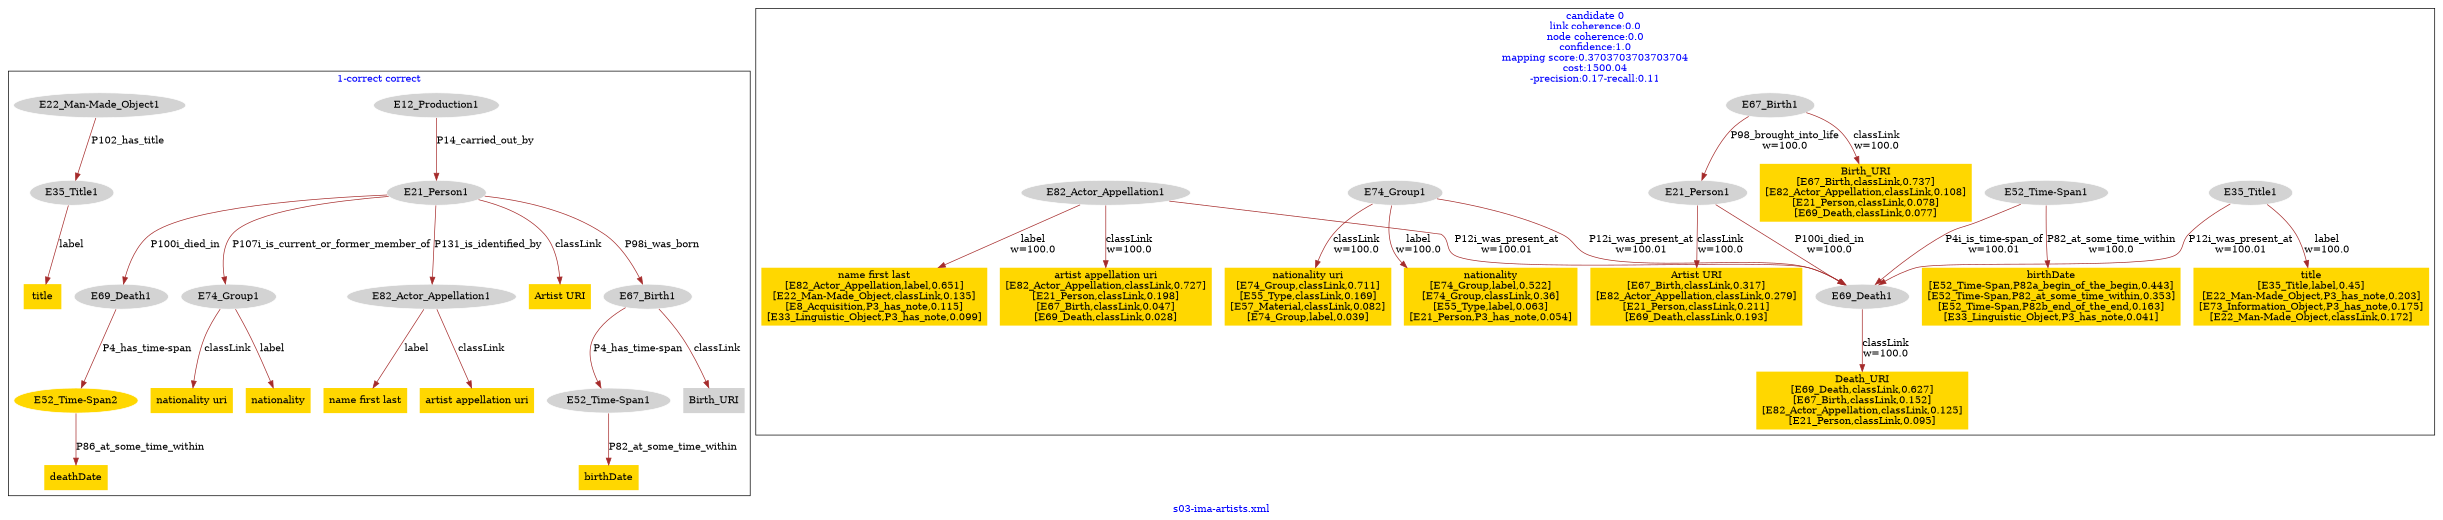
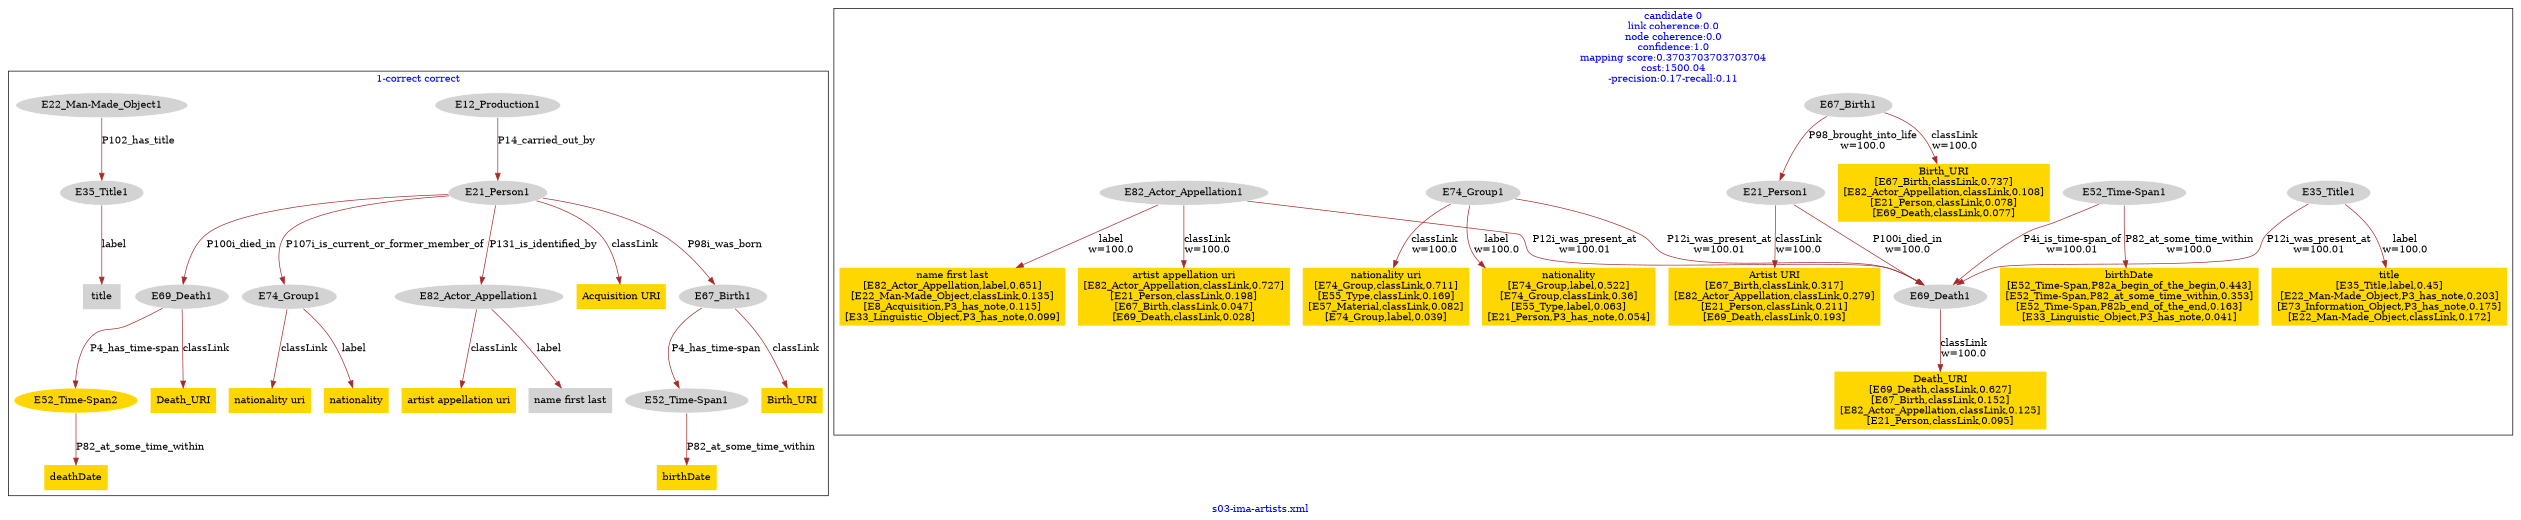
  digraph {
    fontcolor=blue
    label="s03-ima-artists.xml"
    remincross=true
    node [fillcolor=gold style=filled shape=plaintext]
    edge [color=brown fontcolor=black]
    n1 [color=white fillcolor=lightgray label=E12_Production1 shape=""]
    n2 [color=white fillcolor=lightgray label=E21_Person1 shape=""]
    n3 [color=white fillcolor=lightgray label=E67_Birth1 shape=""]
    n4 [color=white fillcolor=lightgray label=E69_Death1 shape=""]
    n5 [color=white fillcolor=lightgray label=E74_Group1 shape=""]
    n6 [color=white fillcolor=lightgray label=E82_Actor_Appellation1 shape=""]
    n7 [color=white fillcolor=lightgray label="E22_Man-Made_Object1" shape=""]
    n8 [color=white fillcolor=lightgray label=E35_Title1 shape=""]
    n9 [color=white fillcolor=lightgray label="E52_Time-Span1" shape=""]
    n10 [color=white label="E52_Time-Span2" shape=""]
    n11 [label="nationality uri"]
    n12 [label=nationality]
-   n13 [fillcolor=lightgray label=Birth_URI]
-   n14 [label=title]
+   n13 [label=Birth_URI]
+   n14 [fillcolor=lightgray label=title]
    n15 [label=birthDate]
-   n16 [label="Artist URI"]
+   n16 [label="Acquisition URI"]
+   n17 [label=Death_URI]
    n18 [label="artist appellation uri"]
-   n19 [label="name first last"]
+   n19 [fillcolor=lightgray label="name first last"]
    n20 [label=deathDate]
    n21 [color=white fillcolor=lightgray label=E21_Person1 shape=""]
    n22 [label="Artist URI\n[E67_Birth,classLink,0.317]\n[E82_Actor_Appellation,classLink,0.279]\n[E21_Person,classLink,0.211]\n[E69_Death,classLink,0.193]"]
    n23 [color=white fillcolor=lightgray label=E35_Title1 shape=""]
    n24 [label="title\n[E35_Title,label,0.45]\n[E22_Man-Made_Object,P3_has_note,0.203]\n[E73_Information_Object,P3_has_note,0.175]\n[E22_Man-Made_Object,classLink,0.172]"]
    n25 [color=white fillcolor=lightgray label="E52_Time-Span1" shape=""]
    n26 [label="birthDate\n[E52_Time-Span,P82a_begin_of_the_begin,0.443]\n[E52_Time-Span,P82_at_some_time_within,0.353]\n[E52_Time-Span,P82b_end_of_the_end,0.163]\n[E33_Linguistic_Object,P3_has_note,0.041]"]
    n27 [color=white fillcolor=lightgray label=E67_Birth1 shape=""]
    n28 [label="Birth_URI\n[E67_Birth,classLink,0.737]\n[E82_Actor_Appellation,classLink,0.108]\n[E21_Person,classLink,0.078]\n[E69_Death,classLink,0.077]"]
    n29 [color=white fillcolor=lightgray label=E69_Death1 shape=""]
    n30 [label="Death_URI\n[E69_Death,classLink,0.627]\n[E67_Birth,classLink,0.152]\n[E82_Actor_Appellation,classLink,0.125]\n[E21_Person,classLink,0.095]"]
    n31 [color=white fillcolor=lightgray label=E74_Group1 shape=""]
    n32 [label="nationality uri\n[E74_Group,classLink,0.711]\n[E55_Type,classLink,0.169]\n[E57_Material,classLink,0.082]\n[E74_Group,label,0.039]"]
    n33 [label="nationality\n[E74_Group,label,0.522]\n[E74_Group,classLink,0.36]\n[E55_Type,label,0.063]\n[E21_Person,P3_has_note,0.054]"]
    n34 [color=white fillcolor=lightgray label=E82_Actor_Appellation1 shape=""]
    n35 [label="artist appellation uri\n[E82_Actor_Appellation,classLink,0.727]\n[E21_Person,classLink,0.198]\n[E67_Birth,classLink,0.047]\n[E69_Death,classLink,0.028]"]
    n36 [label="name first last\n[E82_Actor_Appellation,label,0.651]\n[E22_Man-Made_Object,classLink,0.135]\n[E8_Acquisition,P3_has_note,0.115]\n[E33_Linguistic_Object,P3_has_note,0.099]"]
    subgraph cluster_1 {
      label="1-correct correct"
      n1
      n2
      n3
      n4
      n5
      n6
      n7
      n8
      n9
      n10
      n11
      n12
      n13
      n14
      n15
      n16
+     n17
      n18
      n19
      n20
    }
    subgraph cluster_2 {
      label="candidate 0\nlink coherence:0.0\nnode coherence:0.0\nconfidence:1.0\nmapping score:0.3703703703703704\ncost:1500.04\n-precision:0.17-recall:0.11"
      n21
      n22
      n23
      n24
      n25
      n26
      n27
      n28
      n29
      n30
      n31
      n32
      n33
      n34
      n35
      n36
    }
    n1 -> n2 [label=P14_carried_out_by]
    n2 -> n3 [label=P98i_was_born]
    n2 -> n4 [label=P100i_died_in]
    n2 -> n5 [label=P107i_is_current_or_former_member_of]
    n2 -> n6 [label=P131_is_identified_by]
    n2 -> n16 [label=classLink]
    n3 -> n9 [label="P4_has_time-span"]
    n3 -> n13 [label=classLink]
    n4 -> n10 [label="P4_has_time-span"]
+   n4 -> n17 [label=classLink]
    n5 -> n11 [label=classLink]
    n5 -> n12 [label=label]
    n6 -> n18 [label=classLink]
    n6 -> n19 [label=label]
    n7 -> n8 [label=P102_has_title]
    n8 -> n14 [label=label]
    n9 -> n15 [label=P82_at_some_time_within]
-   n10 -> n20 [label=P86_at_some_time_within]
+   n10 -> n20 [label=P82_at_some_time_within]
    n21 -> n22 [label="classLink\nw=100.0"]
    n21 -> n29 [label="P100i_died_in\nw=100.0"]
    n23 -> n24 [label="label\nw=100.0"]
    n23 -> n29 [label="P12i_was_present_at\nw=100.01"]
    n25 -> n26 [label="P82_at_some_time_within\nw=100.0"]
    n25 -> n29 [label="P4i_is_time-span_of\nw=100.01"]
    n27 -> n21 [label="P98_brought_into_life\nw=100.0"]
    n27 -> n28 [label="classLink\nw=100.0"]
    n29 -> n30 [label="classLink\nw=100.0"]
    n31 -> n29 [label="P12i_was_present_at\nw=100.01"]
    n31 -> n32 [label="classLink\nw=100.0"]
    n31 -> n33 [label="label\nw=100.0"]
    n34 -> n29 [label="P12i_was_present_at\nw=100.01"]
    n34 -> n35 [label="classLink\nw=100.0"]
    n34 -> n36 [label="label\nw=100.0"]
  }
